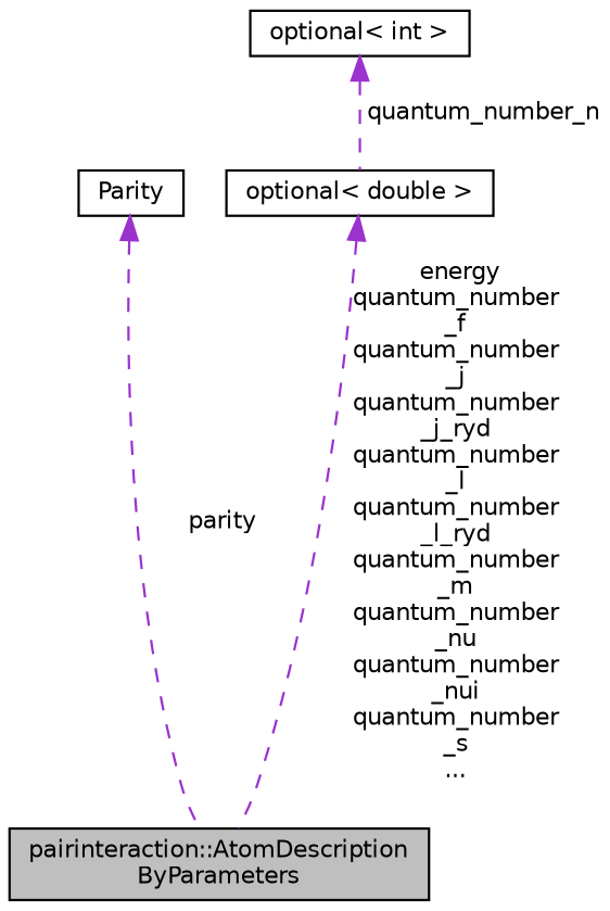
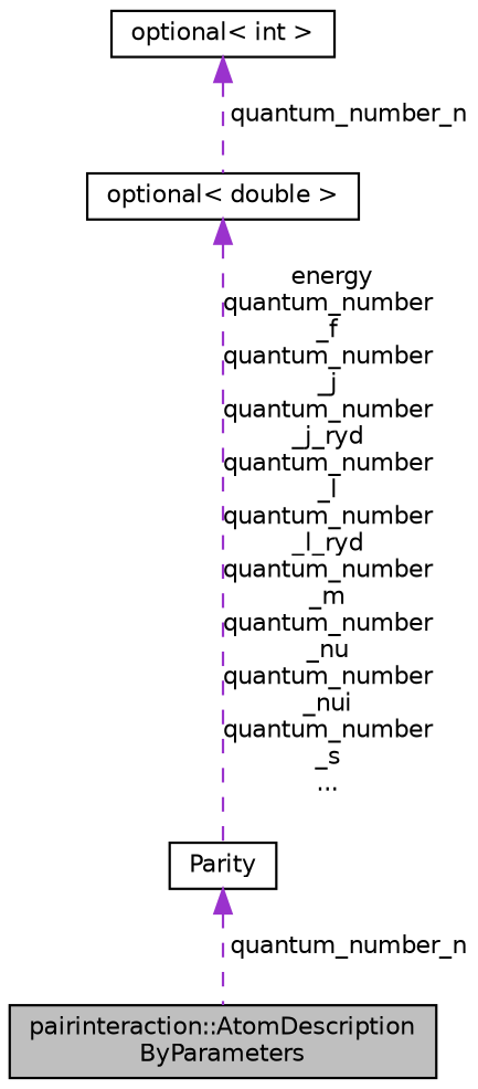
  digraph {
    node [color=black fontname=Helvetica fontsize=10 shape=record]
    edge [color=darkorchid3 dir=back fontname=Helvetica fontsize=10 labelfontname=Helvetica labelfontsize=10 style=dashed]
    n1 [fillcolor=grey75 fontcolor=black height=0.2 label="pairinteraction::AtomDescription\lByParameters" style=filled width=0.4]
    n2 [height=0.2 label=Parity width=0.4]
    n3 [height=0.2 label="optional\< double \>" width=0.4]
    n4 [height=0.2 label="optional\< int \>" width=0.4]
-   n2 -> n1 [label=" parity"]
-   n3 -> n1 [label=" energy\nquantum_number\l_f\nquantum_number\l_j\nquantum_number\l_j_ryd\nquantum_number\l_l\nquantum_number\l_l_ryd\nquantum_number\l_m\nquantum_number\l_nu\nquantum_number\l_nui\nquantum_number\l_s\n..."]
+   n2 -> n1 [label=" quantum_number_n"]
+   n3 -> n2 [label=" energy\nquantum_number\l_f\nquantum_number\l_j\nquantum_number\l_j_ryd\nquantum_number\l_l\nquantum_number\l_l_ryd\nquantum_number\l_m\nquantum_number\l_nu\nquantum_number\l_nui\nquantum_number\l_s\n..."]
    n4 -> n3 [label=" quantum_number_n"]
  }
